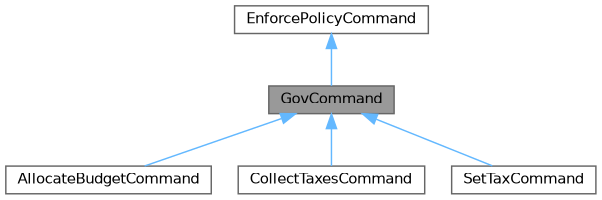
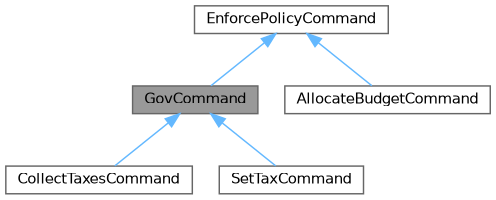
  digraph {
    node [color=gray40 fillcolor=white fontname=Helvetica fontsize=10 shape=box style=filled]
    edge [color=steelblue1 dir=back fontname=Helvetica fontsize=10 labelfontname=Helvetica labelfontsize=10 style=solid]
    n1 [fillcolor=grey60 fontcolor=black height=0.2 label=GovCommand width=0.4]
    n2 [height=0.2 label=AllocateBudgetCommand width=0.4]
    n3 [height=0.2 label=CollectTaxesCommand width=0.4]
    n4 [height=0.2 label=SetTaxCommand width=0.4]
    n5 [height=0.2 label=EnforcePolicyCommand width=0.4]
-   n1 -> n2
+   n5 -> n2
    n1 -> n3
    n1 -> n4
    n5 -> n1
  }
